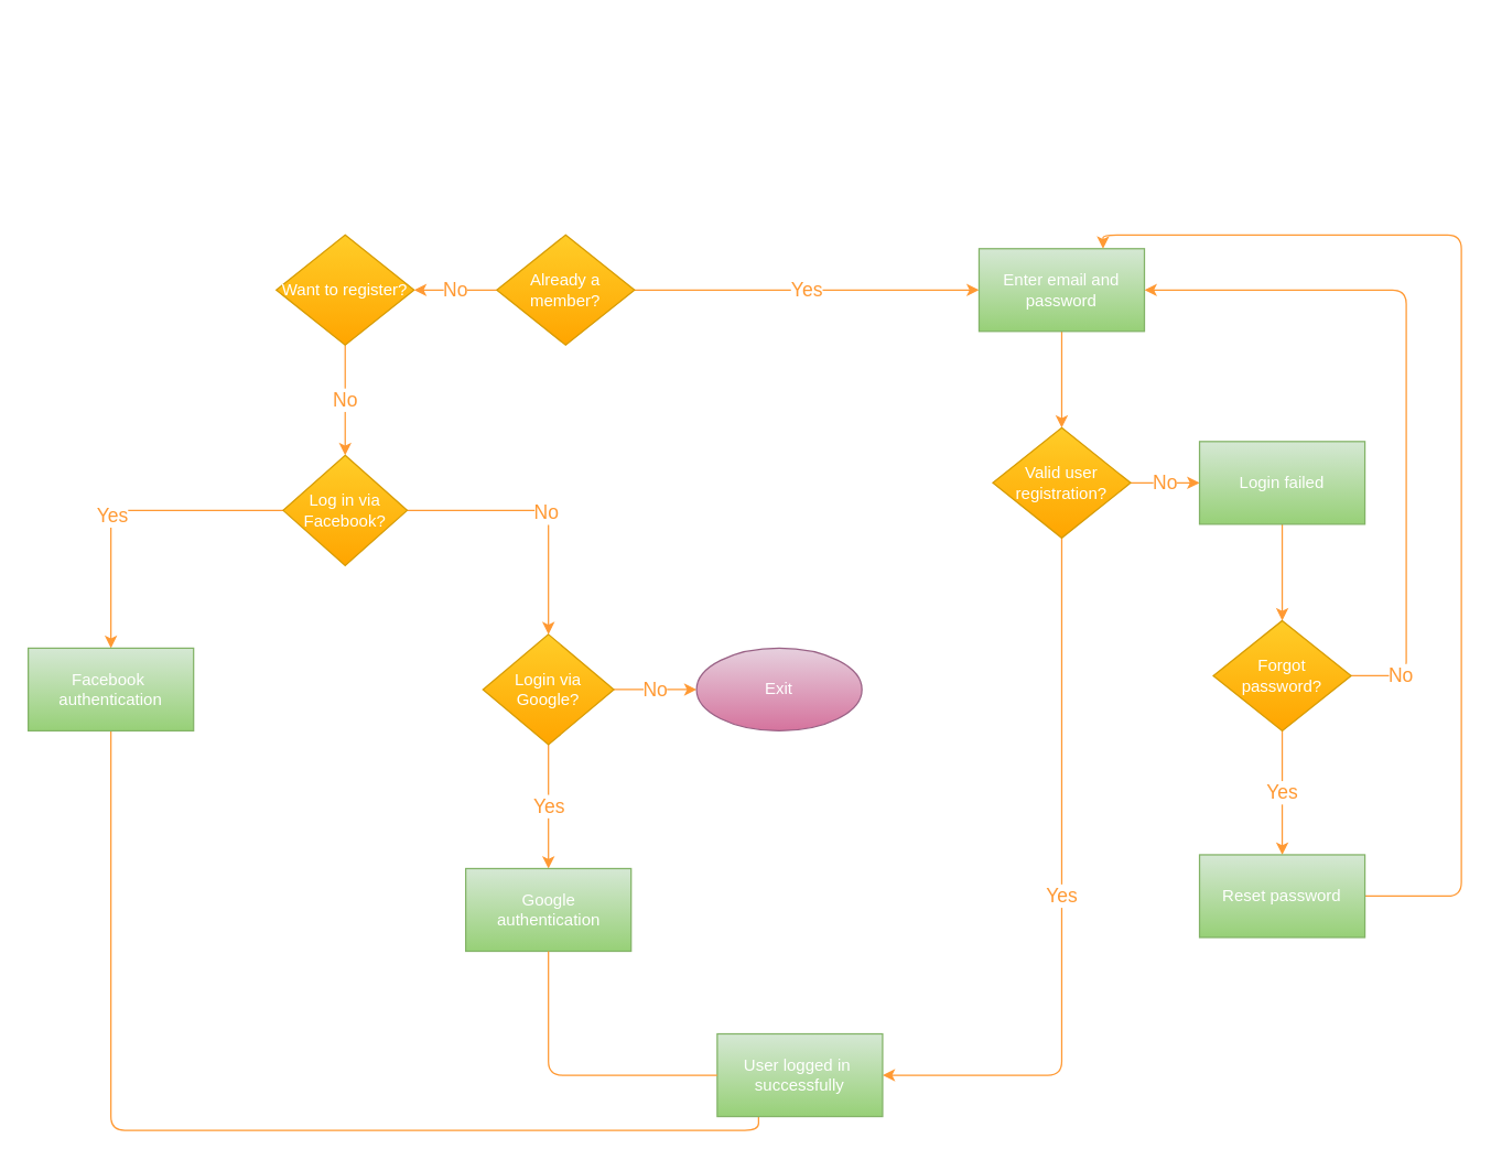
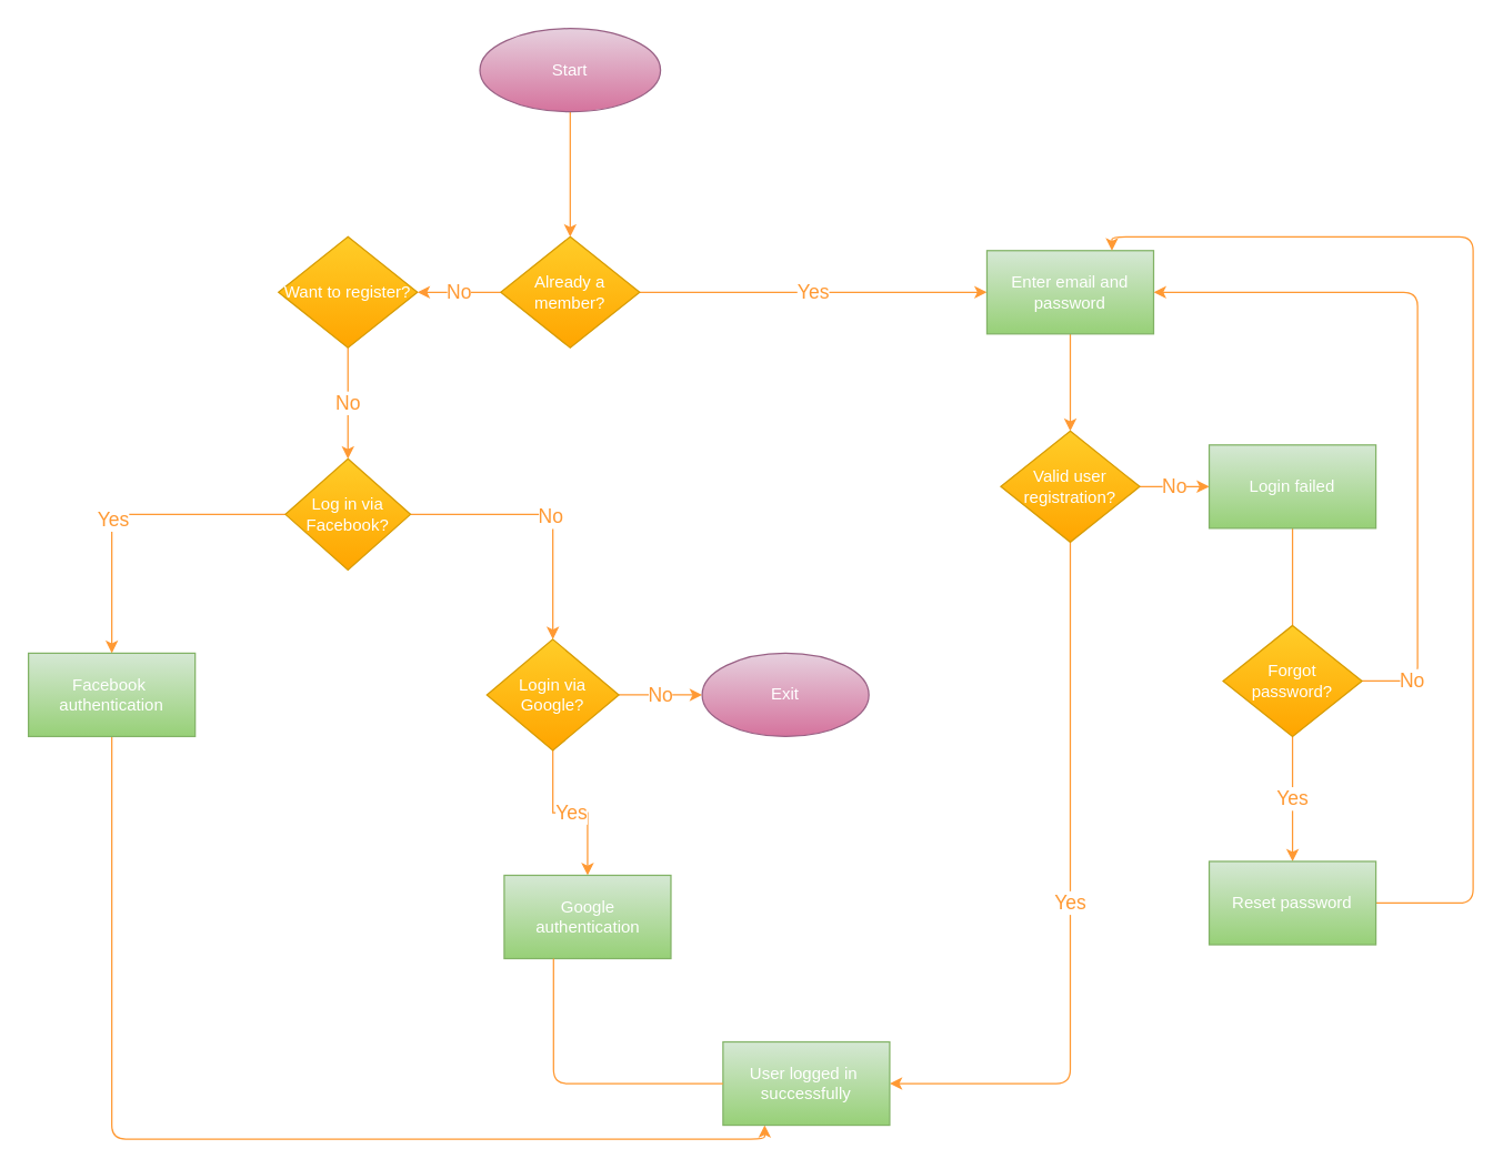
  <mxCell id="0" />
  <mxCell id="1" parent="0" />
  <mxCell id="2" value="No" style="edgeStyle=orthogonalEdgeStyle;rounded=0;orthogonalLoop=1;jettySize=auto;html=1;strokeColor=#FF9933;fontColor=#FF9933;fontSize=14;" parent="1" source="3" target="15" edge="1"><mxGeometry relative="1" as="geometry" /></mxCell>
  <mxCell id="3" value="&lt;font color=&quot;#ffffff&quot;&gt;Want to register?&lt;/font&gt;" style="rhombus;whiteSpace=wrap;html=1;fillColor=#ffcd28;gradientColor=#ffa500;strokeColor=#d79b00;" parent="1" vertex="1"><mxGeometry x="200" y="170" width="100" height="80" as="geometry" /></mxCell>
  <mxCell id="4" value="Yes" style="edgeStyle=orthogonalEdgeStyle;rounded=0;orthogonalLoop=1;jettySize=auto;html=1;strokeColor=#FF9933;fontSize=14;fontColor=#FF9933;" parent="1" source="6" target="10" edge="1"><mxGeometry relative="1" as="geometry" /></mxCell>
  <mxCell id="5" value="No" style="edgeStyle=orthogonalEdgeStyle;rounded=0;orthogonalLoop=1;jettySize=auto;html=1;entryX=1;entryY=0.5;entryDx=0;entryDy=0;strokeColor=#FF9933;fontSize=14;fontColor=#FF9933;" parent="1" source="6" target="3" edge="1"><mxGeometry relative="1" as="geometry" /></mxCell>
  <mxCell id="6" value="&lt;font color=&quot;#ffffff&quot;&gt;Already a member?&lt;/font&gt;" style="rhombus;whiteSpace=wrap;html=1;fillColor=#ffcd28;gradientColor=#ffa500;strokeColor=#d79b00;" parent="1" vertex="1"><mxGeometry x="360" y="170" width="100" height="80" as="geometry" /></mxCell>
+ <mxCell id="7" style="edgeStyle=orthogonalEdgeStyle;rounded=0;orthogonalLoop=1;jettySize=auto;html=1;entryX=0.5;entryY=0;entryDx=0;entryDy=0;strokeColor=#FF9933;" parent="1" source="8" target="6" edge="1"><mxGeometry relative="1" as="geometry" /></mxCell>
+ <mxCell id="8" value="&lt;font color=&quot;#ffffff&quot;&gt;Start&lt;/font&gt;" style="ellipse;whiteSpace=wrap;html=1;fillColor=#e6d0de;strokeColor=#996185;gradientColor=#d5739d;" parent="1" vertex="1"><mxGeometry x="345" y="20" width="130" height="60" as="geometry" /></mxCell>
  <mxCell id="9" value="" style="edgeStyle=orthogonalEdgeStyle;rounded=0;orthogonalLoop=1;jettySize=auto;html=1;strokeColor=#FF9933;" parent="1" source="10" target="25" edge="1"><mxGeometry relative="1" as="geometry" /></mxCell>
  <mxCell id="10" value="&lt;font color=&quot;#ffffff&quot;&gt;Enter email and&lt;br&gt;password&lt;/font&gt;" style="whiteSpace=wrap;html=1;fillColor=#d5e8d4;gradientColor=#97d077;strokeColor=#82b366;" parent="1" vertex="1"><mxGeometry x="710" y="180" width="120" height="60" as="geometry" /></mxCell>
  <mxCell id="11" value="" style="edgeStyle=orthogonalEdgeStyle;rounded=0;orthogonalLoop=1;jettySize=auto;html=1;strokeColor=#FF9933;" parent="1" source="15" target="17" edge="1"><mxGeometry relative="1" as="geometry" /></mxCell>
  <mxCell id="12" value="Yes" style="edgeLabel;html=1;align=center;verticalAlign=middle;resizable=0;points=[];fontSize=14;fontColor=#FF9933;" parent="11" vertex="1" connectable="0"><mxGeometry x="0.136" relative="1" as="geometry"><mxPoint as="offset" /></mxGeometry></mxCell>
  <mxCell id="13" value="" style="edgeStyle=orthogonalEdgeStyle;rounded=0;orthogonalLoop=1;jettySize=auto;html=1;strokeColor=#FF9933;" parent="1" source="15" target="20" edge="1"><mxGeometry relative="1" as="geometry" /></mxCell>
  <mxCell id="14" value="No" style="edgeLabel;html=1;align=center;verticalAlign=middle;resizable=0;points=[];fontSize=14;fontColor=#FF9933;" parent="13" vertex="1" connectable="0"><mxGeometry x="0.043" y="-1" relative="1" as="geometry"><mxPoint as="offset" /></mxGeometry></mxCell>
  <mxCell id="15" value="&lt;font color=&quot;#ffffff&quot;&gt;Log in via Facebook?&lt;/font&gt;" style="rhombus;whiteSpace=wrap;html=1;fillColor=#ffcd28;gradientColor=#ffa500;strokeColor=#d79b00;" parent="1" vertex="1"><mxGeometry x="205" y="330" width="90" height="80" as="geometry" /></mxCell>
- <mxCell id="16" style="edgeStyle=orthogonalEdgeStyle;rounded=1;orthogonalLoop=1;jettySize=auto;html=1;entryX=0.25;entryY=1;entryDx=0;entryDy=0;strokeColor=#FF9933;endArrow=none;" parent="1" source="17" target="34" edge="1"><mxGeometry relative="1" as="geometry"><Array as="points"><mxPoint x="80" y="820" /><mxPoint x="550" y="820" /></Array></mxGeometry></mxCell>
+ <mxCell id="16" style="edgeStyle=orthogonalEdgeStyle;rounded=1;orthogonalLoop=1;jettySize=auto;html=1;entryX=0.25;entryY=1;entryDx=0;entryDy=0;strokeColor=#FF9933;" parent="1" source="17" target="34" edge="1"><mxGeometry relative="1" as="geometry"><Array as="points"><mxPoint x="80" y="820" /><mxPoint x="550" y="820" /></Array></mxGeometry></mxCell>
  <mxCell id="17" value="&lt;font color=&quot;#ffffff&quot;&gt;Facebook&amp;nbsp;&lt;br&gt;authentication&lt;/font&gt;" style="whiteSpace=wrap;html=1;fillColor=#d5e8d4;gradientColor=#97d077;strokeColor=#82b366;" parent="1" vertex="1"><mxGeometry x="20" y="470" width="120" height="60" as="geometry" /></mxCell>
  <mxCell id="18" value="No" style="edgeStyle=orthogonalEdgeStyle;rounded=0;orthogonalLoop=1;jettySize=auto;html=1;strokeColor=#FF9933;fontColor=#FF9933;fontSize=14;" parent="1" source="20" target="21" edge="1"><mxGeometry relative="1" as="geometry" /></mxCell>
  <mxCell id="19" value="Yes" style="edgeStyle=orthogonalEdgeStyle;rounded=0;orthogonalLoop=1;jettySize=auto;html=1;strokeColor=#FF9933;fontColor=#FF9933;fontSize=14;" parent="1" source="20" target="22" edge="1"><mxGeometry relative="1" as="geometry" /></mxCell>
  <mxCell id="20" value="&lt;font color=&quot;#ffffff&quot;&gt;Login via Google?&lt;/font&gt;" style="rhombus;whiteSpace=wrap;html=1;fillColor=#ffcd28;gradientColor=#ffa500;strokeColor=#d79b00;" parent="1" vertex="1"><mxGeometry x="350" y="460" width="95" height="80" as="geometry" /></mxCell>
  <mxCell id="21" value="&lt;font color=&quot;#ffffff&quot;&gt;Exit&lt;/font&gt;" style="ellipse;whiteSpace=wrap;html=1;fillColor=#e6d0de;gradientColor=#d5739d;strokeColor=#996185;" parent="1" vertex="1"><mxGeometry x="505" y="470" width="120" height="60" as="geometry" /></mxCell>
- <mxCell id="22" value="&lt;font color=&quot;#ffffff&quot;&gt;Google&lt;br&gt;authentication&lt;/font&gt;" style="whiteSpace=wrap;html=1;fillColor=#d5e8d4;gradientColor=#97d077;strokeColor=#82b366;" parent="1" vertex="1"><mxGeometry x="337.5" y="630" width="120" height="60" as="geometry" /></mxCell>
+ <mxCell id="22" value="&lt;font color=&quot;#ffffff&quot;&gt;Google&lt;br&gt;authentication&lt;/font&gt;" style="whiteSpace=wrap;html=1;fillColor=#d5e8d4;gradientColor=#97d077;strokeColor=#82b366;" parent="1" vertex="1"><mxGeometry x="362.5" y="630" width="120" height="60" as="geometry" /></mxCell>
  <mxCell id="23" value="No" style="edgeStyle=orthogonalEdgeStyle;rounded=0;orthogonalLoop=1;jettySize=auto;html=1;strokeColor=#FF9933;fontSize=14;fontColor=#FF9933;" parent="1" source="25" edge="1"><mxGeometry relative="1" as="geometry"><mxPoint x="870" y="350" as="targetPoint" /></mxGeometry></mxCell>
  <mxCell id="24" value="Yes" style="edgeStyle=orthogonalEdgeStyle;rounded=1;orthogonalLoop=1;jettySize=auto;html=1;entryX=1;entryY=0.5;entryDx=0;entryDy=0;strokeColor=#FF9933;fontSize=14;fontColor=#FF9933;" parent="1" source="25" target="34" edge="1"><mxGeometry relative="1" as="geometry"><Array as="points"><mxPoint x="770" y="780" /></Array></mxGeometry></mxCell>
  <mxCell id="25" value="&lt;font color=&quot;#ffffff&quot;&gt;Valid user registration?&lt;/font&gt;" style="rhombus;whiteSpace=wrap;html=1;fillColor=#ffcd28;gradientColor=#ffa500;strokeColor=#d79b00;" parent="1" vertex="1"><mxGeometry x="720" y="310" width="100" height="80" as="geometry" /></mxCell>
- <mxCell id="26" value="" style="edgeStyle=orthogonalEdgeStyle;rounded=0;orthogonalLoop=1;jettySize=auto;html=1;strokeColor=#FF9933;" parent="1" source="27" target="31" edge="1"><mxGeometry relative="1" as="geometry" /></mxCell>
+ <mxCell id="26" value="" style="edgeStyle=orthogonalEdgeStyle;rounded=0;orthogonalLoop=1;jettySize=auto;html=1;strokeColor=#FF9933;endArrow=none;" parent="1" source="27" target="31" edge="1"><mxGeometry relative="1" as="geometry" /></mxCell>
  <mxCell id="27" value="&lt;font color=&quot;#ffffff&quot;&gt;Login failed&lt;/font&gt;" style="whiteSpace=wrap;html=1;fillColor=#d5e8d4;strokeColor=#82b366;gradientColor=#97d077;" parent="1" vertex="1"><mxGeometry x="870" y="320" width="120" height="60" as="geometry" /></mxCell>
  <mxCell id="28" value="Yes" style="edgeStyle=orthogonalEdgeStyle;rounded=0;orthogonalLoop=1;jettySize=auto;html=1;strokeColor=#FF9933;fontColor=#FF9933;fontSize=14;" parent="1" source="31" target="33" edge="1"><mxGeometry relative="1" as="geometry" /></mxCell>
  <mxCell id="29" style="edgeStyle=orthogonalEdgeStyle;rounded=1;orthogonalLoop=1;jettySize=auto;html=1;entryX=1;entryY=0.5;entryDx=0;entryDy=0;strokeColor=#FF9933;" parent="1" source="31" target="10" edge="1"><mxGeometry relative="1" as="geometry"><mxPoint x="1050.8" y="250" as="targetPoint" /><Array as="points"><mxPoint x="1020" y="490" /><mxPoint x="1020" y="210" /></Array></mxGeometry></mxCell>
  <mxCell id="30" value="No" style="edgeLabel;html=1;align=center;verticalAlign=middle;resizable=0;points=[];fontSize=14;fontColor=#FF9933;" parent="29" vertex="1" connectable="0"><mxGeometry x="-0.863" y="1" relative="1" as="geometry"><mxPoint as="offset" /></mxGeometry></mxCell>
  <mxCell id="31" value="&lt;font color=&quot;#ffffff&quot;&gt;Forgot &lt;br&gt;password?&lt;/font&gt;" style="rhombus;whiteSpace=wrap;html=1;fillColor=#ffcd28;strokeColor=#d79b00;gradientColor=#ffa500;" parent="1" vertex="1"><mxGeometry x="880" y="450" width="100" height="80" as="geometry" /></mxCell>
  <mxCell id="32" style="edgeStyle=orthogonalEdgeStyle;rounded=1;orthogonalLoop=1;jettySize=auto;html=1;exitX=1;exitY=0.5;exitDx=0;exitDy=0;strokeColor=#FF9933;entryX=0.75;entryY=0;entryDx=0;entryDy=0;" parent="1" source="33" edge="1" target="10"><mxGeometry relative="1" as="geometry"><mxPoint x="830" y="210" as="targetPoint" /><Array as="points"><mxPoint x="1060" y="650" /><mxPoint x="1060" y="170" /><mxPoint x="800" y="170" /></Array></mxGeometry></mxCell>
  <mxCell id="33" value="&lt;font color=&quot;#ffffff&quot;&gt;Reset password&lt;/font&gt;" style="whiteSpace=wrap;html=1;fillColor=#d5e8d4;strokeColor=#82b366;gradientColor=#97d077;" parent="1" vertex="1"><mxGeometry x="870" y="620" width="120" height="60" as="geometry" /></mxCell>
  <mxCell id="34" value="&lt;font color=&quot;#ffffff&quot;&gt;User logged in&amp;nbsp;&lt;br&gt;successfully&lt;/font&gt;" style="whiteSpace=wrap;html=1;fillColor=#d5e8d4;gradientColor=#97d077;strokeColor=#82b366;" parent="1" vertex="1"><mxGeometry x="520" y="750" width="120" height="60" as="geometry" /></mxCell>
  <mxCell id="35" value="" style="edgeStyle=orthogonalEdgeStyle;rounded=1;orthogonalLoop=1;jettySize=auto;html=1;endArrow=none;strokeColor=#FF9933;" parent="1" source="22" target="34" edge="1"><mxGeometry relative="1" as="geometry"><mxPoint x="711.6" y="780" as="targetPoint" /><mxPoint x="405" y="690" as="sourcePoint" /><Array as="points"><mxPoint x="398" y="780" /></Array></mxGeometry></mxCell>
